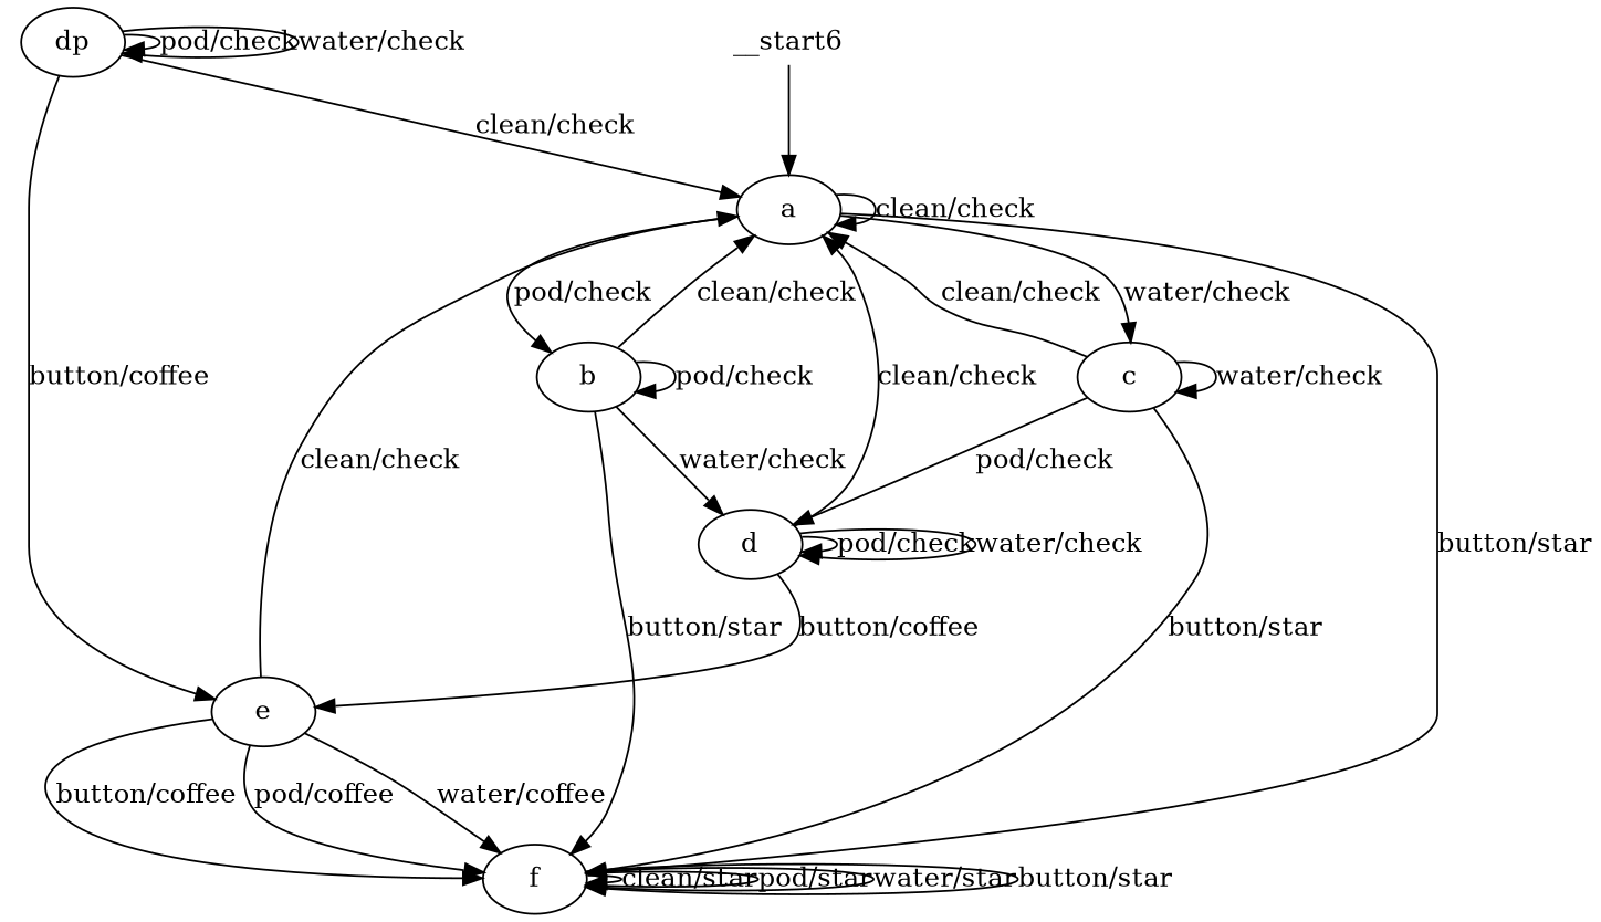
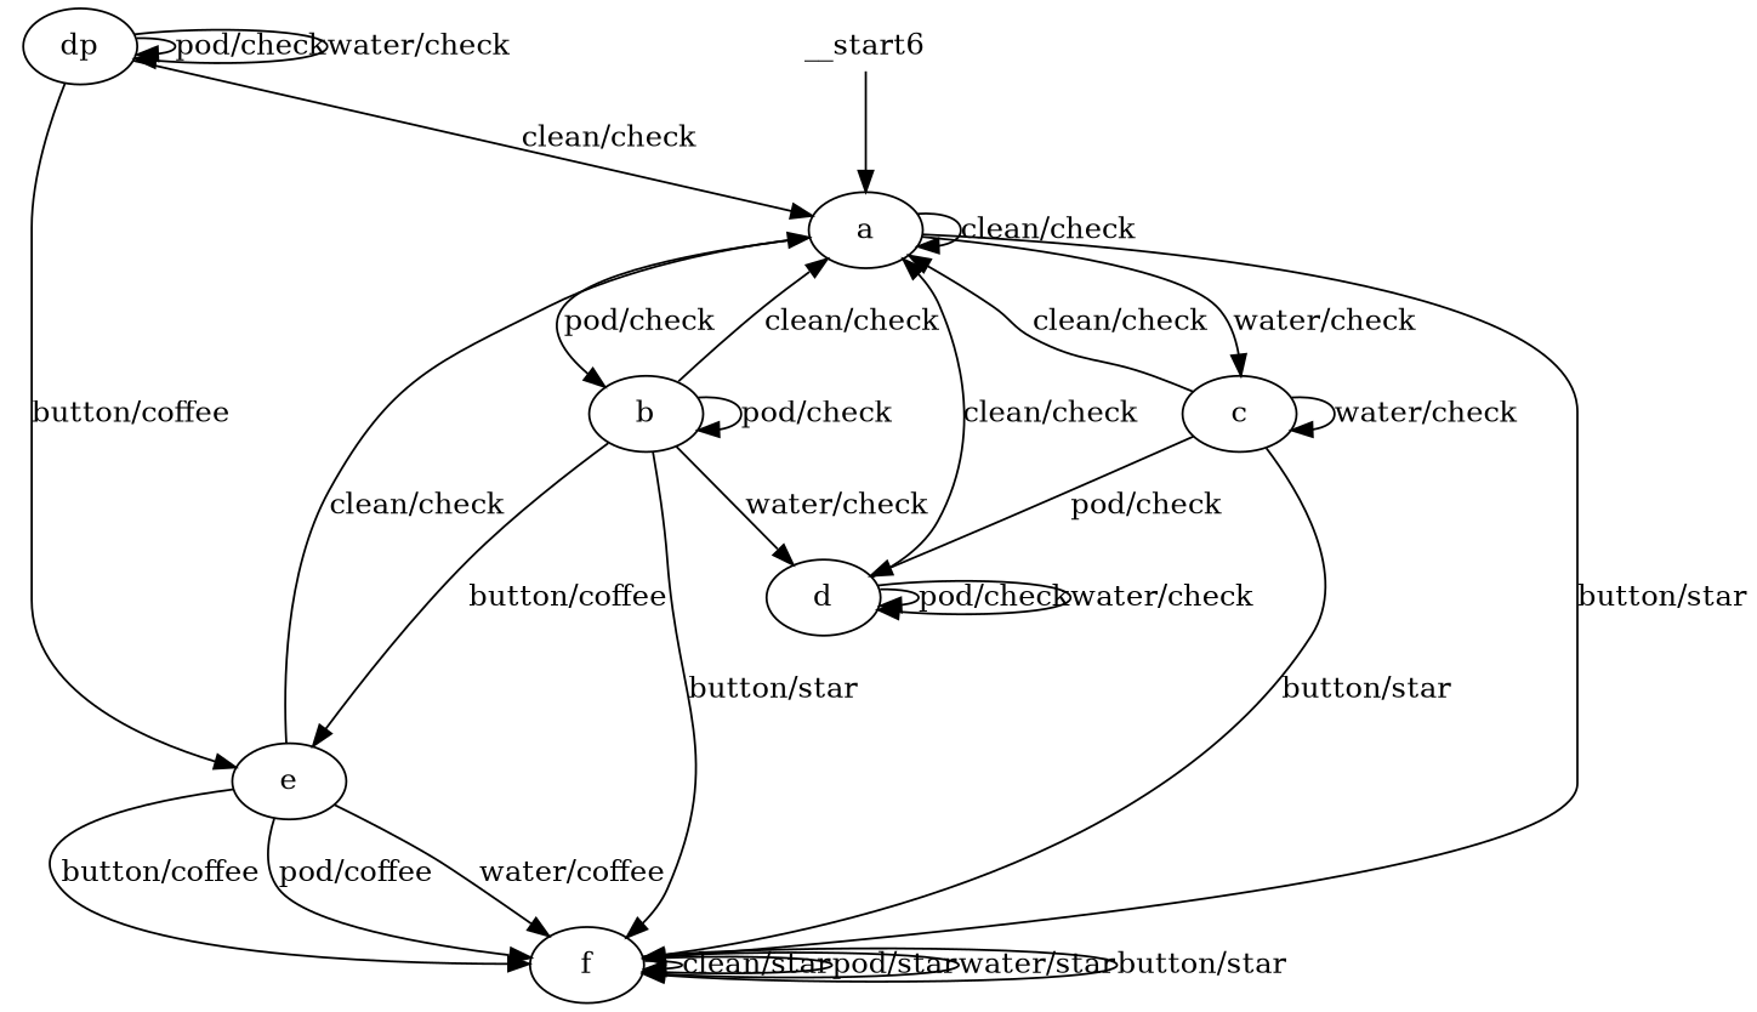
  digraph {
    n1 [label=a]
    n2 [label=b]
    n3 [label=c]
    n4 [label=f]
    n5 [label=d]
    n6 [label=e]
    n7 [label=dp]
    n8 [height=0 label=__start6 shape=none width=0]
    n1 -> n1 [label="clean/check"]
    n1 -> n2 [label="pod/check"]
    n1 -> n3 [label="water/check"]
    n1 -> n4 [label="button/star"]
    n2 -> n1 [label="clean/check"]
    n2 -> n2 [label="pod/check"]
    n2 -> n4 [label="button/star"]
    n2 -> n5 [label="water/check"]
    n3 -> n1 [label="clean/check"]
    n3 -> n3 [label="water/check"]
    n3 -> n4 [label="button/star"]
    n3 -> n5 [label="pod/check"]
    n4 -> n4 [label="clean/star"]
    n4 -> n4 [label="pod/star"]
    n4 -> n4 [label="water/star"]
    n4 -> n4 [label="button/star"]
    n5 -> n1 [label="clean/check"]
    n5 -> n5 [label="pod/check"]
    n5 -> n5 [label="water/check"]
-   n5 -> n6 [label="button/coffee"]
+   n2 -> n6 [label="button/coffee"]
    n6 -> n1 [label="clean/check"]
    n6 -> n4 [label="pod/coffee"]
    n6 -> n4 [label="water/coffee"]
    n6 -> n4 [label="button/coffee"]
    n7 -> n1 [label="clean/check"]
    n7 -> n6 [label="button/coffee"]
    n7 -> n7 [label="pod/check"]
    n7 -> n7 [label="water/check"]
    n8 -> n1
  }
